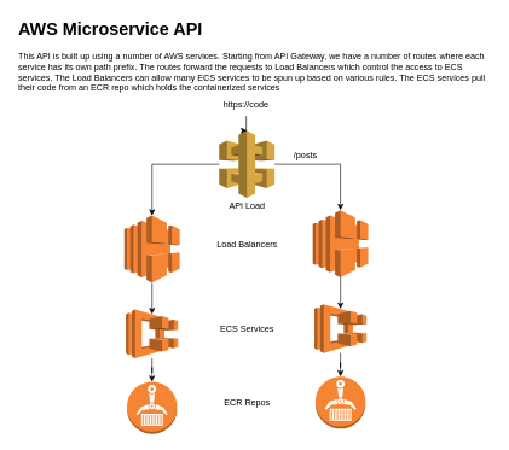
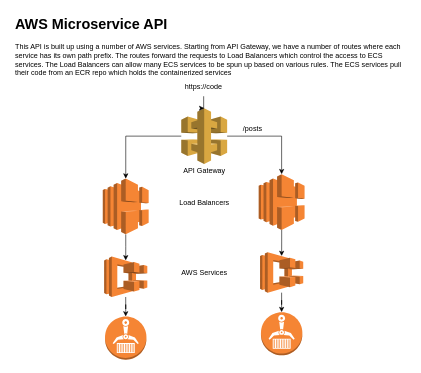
  <mxCell id="0" />
  <mxCell id="1" parent="0" />
  <mxCell id="2" value="&lt;h1&gt;AWS Microservice API&lt;/h1&gt;&lt;p&gt;This API is built up using a number of AWS services. Starting from API Gateway, we have a number of routes where each service has its own path prefix. The routes forward the requests to Load Balancers which control the access to ECS services. The Load Balancers can allow many ECS services to be spun up based on various rules. The ECS services pull their code from an ECR repo which holds the containerized services&lt;/p&gt;" style="text;html=1;strokeColor=none;fillColor=none;spacing=5;spacingTop=-20;whiteSpace=wrap;overflow=hidden;rounded=0;" vertex="1" parent="1"><mxGeometry x="20" y="20" width="660" height="120" as="geometry" /></mxCell>
  <mxCell id="3" style="edgeStyle=orthogonalEdgeStyle;rounded=0;orthogonalLoop=1;jettySize=auto;html=1;" edge="1" parent="1" source="5" target="9"><mxGeometry relative="1" as="geometry" /></mxCell>
  <mxCell id="4" style="edgeStyle=orthogonalEdgeStyle;rounded=0;orthogonalLoop=1;jettySize=auto;html=1;entryX=0.5;entryY=0;entryDx=0;entryDy=0;entryPerimeter=0;startArrow=none;startFill=0;" edge="1" parent="1" source="5" target="16"><mxGeometry relative="1" as="geometry" /></mxCell>
  <mxCell id="5" value="" style="outlineConnect=0;dashed=0;verticalLabelPosition=bottom;verticalAlign=top;align=center;html=1;shape=mxgraph.aws3.api_gateway;fillColor=#D9A741;gradientColor=none;" vertex="1" parent="1"><mxGeometry x="301.76" y="180" width="76.5" height="93" as="geometry" /></mxCell>
- <mxCell id="6" value="API Load" style="text;html=1;align=center;verticalAlign=middle;resizable=0;points=[];autosize=1;strokeColor=none;fillColor=none;" vertex="1" parent="1"><mxGeometry x="295.01" y="270" width="90" height="30" as="geometry" /></mxCell>
+ <mxCell id="6" value="API Gateway" style="text;html=1;align=center;verticalAlign=middle;resizable=0;points=[];autosize=1;strokeColor=none;fillColor=none;" vertex="1" parent="1"><mxGeometry x="295.01" y="270" width="90" height="30" as="geometry" /></mxCell>
  <mxCell id="7" value="" style="outlineConnect=0;dashed=0;verticalLabelPosition=bottom;verticalAlign=top;align=center;html=1;shape=mxgraph.aws3.ecr;fillColor=#F58534;gradientColor=none;" vertex="1" parent="1"><mxGeometry x="174.63" y="527.25" width="69" height="72" as="geometry" /></mxCell>
  <mxCell id="8" style="edgeStyle=orthogonalEdgeStyle;rounded=0;orthogonalLoop=1;jettySize=auto;html=1;entryX=0.5;entryY=0.095;entryDx=0;entryDy=0;entryPerimeter=0;" edge="1" parent="1" source="9" target="11"><mxGeometry relative="1" as="geometry" /></mxCell>
  <mxCell id="9" value="" style="outlineConnect=0;dashed=0;verticalLabelPosition=bottom;verticalAlign=top;align=center;html=1;shape=mxgraph.aws3.elastic_load_balancing;fillColor=#F58534;gradientColor=none;" vertex="1" parent="1"><mxGeometry x="170.88" y="297.25" width="76.5" height="93" as="geometry" /></mxCell>
  <mxCell id="10" style="edgeStyle=orthogonalEdgeStyle;rounded=0;orthogonalLoop=1;jettySize=auto;html=1;" edge="1" parent="1" source="11" target="7"><mxGeometry relative="1" as="geometry" /></mxCell>
  <mxCell id="11" value="" style="outlineConnect=0;dashed=0;verticalLabelPosition=bottom;verticalAlign=top;align=center;html=1;shape=mxgraph.aws3.ecs;fillColor=#F58534;gradientColor=none;" vertex="1" parent="1"><mxGeometry x="173.13" y="427.25" width="72" height="67.5" as="geometry" /></mxCell>
  <mxCell id="12" style="edgeStyle=orthogonalEdgeStyle;rounded=0;orthogonalLoop=1;jettySize=auto;html=1;startArrow=none;startFill=0;" edge="1" parent="1" source="13" target="5"><mxGeometry relative="1" as="geometry" /></mxCell>
  <mxCell id="13" value="https://code" style="text;html=1;strokeColor=none;fillColor=none;align=center;verticalAlign=middle;whiteSpace=wrap;rounded=0;" vertex="1" parent="1"><mxGeometry x="309.13" y="130" width="60" height="30" as="geometry" /></mxCell>
  <mxCell id="14" value="" style="outlineConnect=0;dashed=0;verticalLabelPosition=bottom;verticalAlign=top;align=center;html=1;shape=mxgraph.aws3.ecr;fillColor=#F58534;gradientColor=none;" vertex="1" parent="1"><mxGeometry x="434.63" y="520" width="69" height="72" as="geometry" /></mxCell>
  <mxCell id="15" style="edgeStyle=orthogonalEdgeStyle;rounded=0;orthogonalLoop=1;jettySize=auto;html=1;entryX=0.5;entryY=0.095;entryDx=0;entryDy=0;entryPerimeter=0;" edge="1" parent="1" source="16" target="18"><mxGeometry relative="1" as="geometry" /></mxCell>
  <mxCell id="16" value="" style="outlineConnect=0;dashed=0;verticalLabelPosition=bottom;verticalAlign=top;align=center;html=1;shape=mxgraph.aws3.elastic_load_balancing;fillColor=#F58534;gradientColor=none;" vertex="1" parent="1"><mxGeometry x="430.88" y="290" width="76.5" height="93" as="geometry" /></mxCell>
  <mxCell id="17" style="edgeStyle=orthogonalEdgeStyle;rounded=0;orthogonalLoop=1;jettySize=auto;html=1;" edge="1" parent="1" source="18" target="14"><mxGeometry relative="1" as="geometry" /></mxCell>
  <mxCell id="18" value="" style="outlineConnect=0;dashed=0;verticalLabelPosition=bottom;verticalAlign=top;align=center;html=1;shape=mxgraph.aws3.ecs;fillColor=#F58534;gradientColor=none;" vertex="1" parent="1"><mxGeometry x="433.13" y="420" width="72" height="67.5" as="geometry" /></mxCell>
  <mxCell id="19" value="/posts" style="text;html=1;strokeColor=none;fillColor=none;align=center;verticalAlign=middle;whiteSpace=wrap;rounded=0;" vertex="1" parent="1"><mxGeometry x="390.88" y="200" width="60" height="30" as="geometry" /></mxCell>
  <mxCell id="20" value="Load Balancers" style="text;html=1;strokeColor=none;fillColor=none;align=center;verticalAlign=middle;whiteSpace=wrap;rounded=0;" vertex="1" parent="1"><mxGeometry x="289.58" y="322.5" width="100.87" height="30" as="geometry" /></mxCell>
- <mxCell id="21" value="ECS Services" style="text;html=1;strokeColor=none;fillColor=none;align=center;verticalAlign=middle;whiteSpace=wrap;rounded=0;" vertex="1" parent="1"><mxGeometry x="289.58" y="438.75" width="100.87" height="30" as="geometry" /></mxCell>
- <mxCell id="22" value="ECR Repos" style="text;html=1;strokeColor=none;fillColor=none;align=center;verticalAlign=middle;whiteSpace=wrap;rounded=0;" vertex="1" parent="1"><mxGeometry x="289.58" y="541" width="100.87" height="30" as="geometry" /></mxCell>
+ <mxCell id="21" value="AWS Services" style="text;html=1;strokeColor=none;fillColor=none;align=center;verticalAlign=middle;whiteSpace=wrap;rounded=0;" vertex="1" parent="1"><mxGeometry x="289.58" y="438.75" width="100.87" height="30" as="geometry" /></mxCell>
